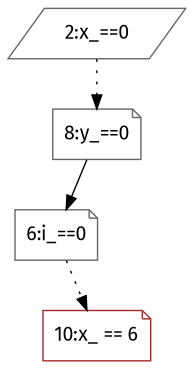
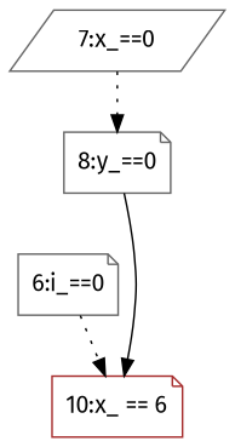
  digraph {
    fontname="Fira Sans"
    node [color=gray40 fontname="Fira Sans" shape=note]
    edge [fontname="Fira Sans" style=dotted]
    n1 [label="6:i_==0"]
    n2 [color=brown label="10:x_ == 6"]
-   n3 [label="2:x_==0" shape=parallelogram]
+   n3 [label="7:x_==0" shape=parallelogram]
    n4 [label="8:y_==0"]
    n1 -> n2
    n3 -> n4
-   n4 -> n1 [style=solid]
+   n4 -> n2 [style=solid]
  }
